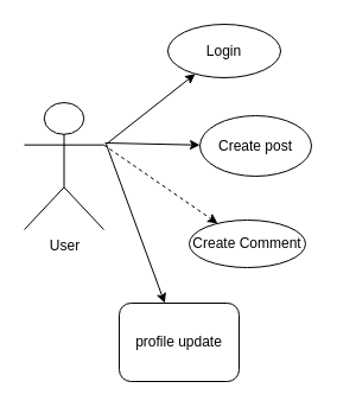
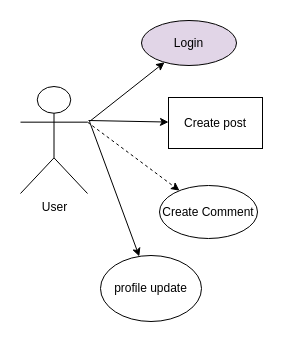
  <mxCell id="0" />
  <mxCell id="1" parent="0" />
  <mxCell id="2" value="User" style="shape=umlActor;verticalLabelPosition=bottom;verticalAlign=top;html=1;outlineConnect=0;" vertex="1" parent="1"><mxGeometry x="20" y="86" width="67" height="107" as="geometry" /></mxCell>
  <mxCell id="3" value="" style="endArrow=classic;html=1;rounded=0;" edge="1" parent="1" target="4"><mxGeometry width="50" height="50" relative="1" as="geometry"><mxPoint x="89" y="121" as="sourcePoint" /><mxPoint x="151" y="33" as="targetPoint" /></mxGeometry></mxCell>
- <mxCell id="4" value="Login" style="ellipse;whiteSpace=wrap;html=1;" vertex="1" parent="1"><mxGeometry x="141" y="20" width="95" height="45" as="geometry" /></mxCell>
+ <mxCell id="4" value="Login" style="ellipse;whiteSpace=wrap;html=1;fillColor=#e1d5e7;" vertex="1" parent="1"><mxGeometry x="141" y="20" width="95" height="45" as="geometry" /></mxCell>
  <mxCell id="5" value="" style="endArrow=classic;html=1;rounded=0;" edge="1" parent="1" target="6"><mxGeometry width="50" height="50" relative="1" as="geometry"><mxPoint x="88" y="120" as="sourcePoint" /><mxPoint x="169" y="137" as="targetPoint" /></mxGeometry></mxCell>
- <mxCell id="6" value="Create post" style="ellipse;whiteSpace=wrap;html=1;" vertex="1" parent="1"><mxGeometry x="168" y="97" width="94" height="51" as="geometry" /></mxCell>
+ <mxCell id="6" value="Create post" style="whiteSpace=wrap;html=1;rounded=0;" vertex="1" parent="1"><mxGeometry x="168" y="97" width="94" height="51" as="geometry" /></mxCell>
  <mxCell id="7" value="" style="endArrow=classic;html=1;rounded=0;exitX=1;exitY=0.333;exitDx=0;exitDy=0;exitPerimeter=0;dashed=1;" edge="1" parent="1" source="2" target="8"><mxGeometry width="50" height="50" relative="1" as="geometry"><mxPoint x="139" y="165" as="sourcePoint" /><mxPoint x="159" y="173" as="targetPoint" /></mxGeometry></mxCell>
- <mxCell id="8" value="Create Comment" style="ellipse;whiteSpace=wrap;html=1;" vertex="1" parent="1"><mxGeometry x="159" y="185" width="98" height="40" as="geometry" /></mxCell>
+ <mxCell id="8" value="Create Comment" style="ellipse;whiteSpace=wrap;html=1;" vertex="1" parent="1"><mxGeometry x="159" y="185" width="98" height="53" as="geometry" /></mxCell>
  <mxCell id="9" value="" style="endArrow=classic;html=1;rounded=0;" edge="1" parent="1" target="10"><mxGeometry width="50" height="50" relative="1" as="geometry"><mxPoint x="89" y="121" as="sourcePoint" /><mxPoint x="155" y="281" as="targetPoint" /></mxGeometry></mxCell>
- <mxCell id="10" value="profile update" style="whiteSpace=wrap;html=1;rounded=1;" vertex="1" parent="1"><mxGeometry x="100" y="255" width="101" height="66" as="geometry" /></mxCell>
+ <mxCell id="10" value="profile update" style="ellipse;whiteSpace=wrap;html=1;" vertex="1" parent="1"><mxGeometry x="100" y="255" width="101" height="66" as="geometry" /></mxCell>
